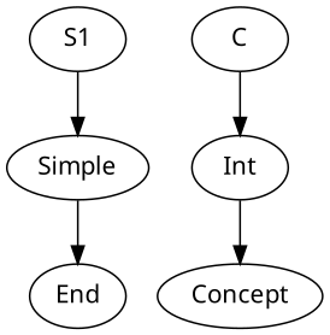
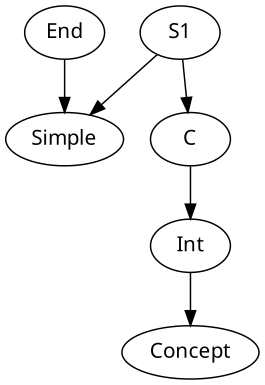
  strict digraph {
    fontname="Noto Sans"
    node [fontname="Noto Sans"]
    edge [fontname="Noto Sans"]
    n1 [label=Simple]
    n2 [label=End]
    n3 [label=S1]
    n4 [label=C]
    n5 [label=Int]
    n6 [label=Concept]
-   n1 -> n2
+   n2 -> n1
    n3 -> n1
+   n3 -> n4
    n4 -> n5
    n5 -> n6
  }
